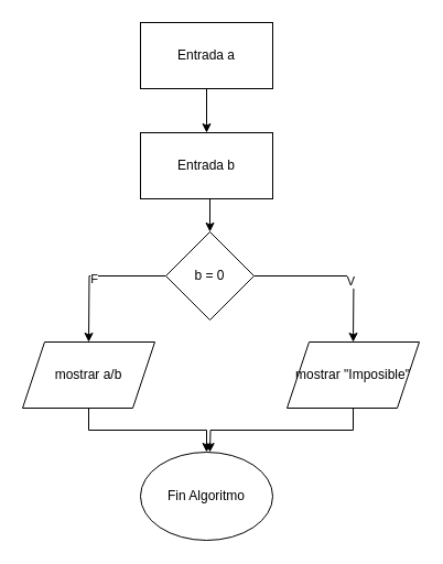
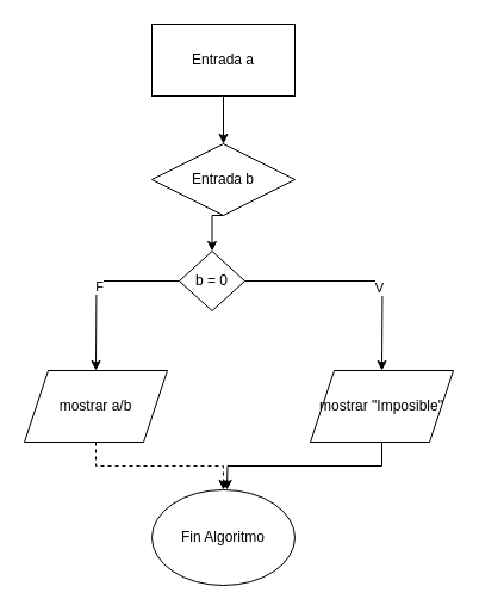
  <mxCell id="0" />
  <mxCell id="1" parent="0" />
  <mxCell id="2" style="edgeStyle=orthogonalEdgeStyle;rounded=0;orthogonalLoop=1;jettySize=auto;html=1;exitX=0.5;exitY=1;exitDx=0;exitDy=0;entryX=0.5;entryY=0;entryDx=0;entryDy=0;" edge="1" parent="1" source="3" target="10"><mxGeometry relative="1" as="geometry" /></mxCell>
- <mxCell id="3" value="Entrada b" style="rounded=0;whiteSpace=wrap;html=1;" vertex="1" parent="1"><mxGeometry x="127" y="120" width="120" height="60" as="geometry" /></mxCell>
+ <mxCell id="3" value="Entrada b" style="rhombus;whiteSpace=wrap;html=1;" vertex="1" parent="1"><mxGeometry x="127" y="120" width="120" height="60" as="geometry" /></mxCell>
  <mxCell id="4" style="edgeStyle=orthogonalEdgeStyle;rounded=0;orthogonalLoop=1;jettySize=auto;html=1;exitX=0.5;exitY=1;exitDx=0;exitDy=0;entryX=0.5;entryY=0;entryDx=0;entryDy=0;" edge="1" parent="1" source="5" target="3"><mxGeometry relative="1" as="geometry" /></mxCell>
  <mxCell id="5" value="Entrada a" style="rounded=0;whiteSpace=wrap;html=1;" vertex="1" parent="1"><mxGeometry x="127" y="20" width="120" height="60" as="geometry" /></mxCell>
  <mxCell id="6" style="edgeStyle=orthogonalEdgeStyle;rounded=0;orthogonalLoop=1;jettySize=auto;html=1;exitX=1;exitY=0.5;exitDx=0;exitDy=0;" edge="1" parent="1" source="10"><mxGeometry relative="1" as="geometry"><mxPoint x="320" y="310" as="targetPoint" /></mxGeometry></mxCell>
  <mxCell id="7" value="V" style="edgeLabel;html=1;align=center;verticalAlign=middle;resizable=0;points=[];" vertex="1" connectable="0" parent="6"><mxGeometry x="0.269" y="-3" relative="1" as="geometry"><mxPoint as="offset" /></mxGeometry></mxCell>
  <mxCell id="8" style="edgeStyle=orthogonalEdgeStyle;rounded=0;orthogonalLoop=1;jettySize=auto;html=1;exitX=0;exitY=0.5;exitDx=0;exitDy=0;" edge="1" parent="1" source="10"><mxGeometry relative="1" as="geometry"><mxPoint x="80" y="310" as="targetPoint" /></mxGeometry></mxCell>
  <mxCell id="9" value="F" style="edgeLabel;html=1;align=center;verticalAlign=middle;resizable=0;points=[];" vertex="1" connectable="0" parent="8"><mxGeometry x="0.022" y="2" relative="1" as="geometry"><mxPoint as="offset" /></mxGeometry></mxCell>
- <mxCell id="10" value="b = 0" style="rhombus;whiteSpace=wrap;html=1;" vertex="1" parent="1"><mxGeometry x="150" y="210" width="80" height="80" as="geometry" /></mxCell>
+ <mxCell id="10" value="b = 0" style="rhombus;whiteSpace=wrap;html=1;" vertex="1" parent="1"><mxGeometry x="150" y="210" width="55" height="50" as="geometry" /></mxCell>
  <mxCell id="11" style="edgeStyle=orthogonalEdgeStyle;rounded=0;orthogonalLoop=1;jettySize=auto;html=1;exitX=0.5;exitY=1;exitDx=0;exitDy=0;" edge="1" parent="1" source="12"><mxGeometry relative="1" as="geometry"><mxPoint x="190" y="410" as="targetPoint" /></mxGeometry></mxCell>
  <mxCell id="12" value="mostrar &quot;Imposible&quot;" style="shape=parallelogram;perimeter=parallelogramPerimeter;whiteSpace=wrap;html=1;fixedSize=1;" vertex="1" parent="1"><mxGeometry x="260" y="310" width="120" height="60" as="geometry" /></mxCell>
- <mxCell id="13" style="edgeStyle=orthogonalEdgeStyle;rounded=0;orthogonalLoop=1;jettySize=auto;html=1;exitX=0.5;exitY=1;exitDx=0;exitDy=0;entryX=0.5;entryY=0;entryDx=0;entryDy=0;" edge="1" parent="1" source="14" target="15"><mxGeometry relative="1" as="geometry" /></mxCell>
+ <mxCell id="13" style="edgeStyle=orthogonalEdgeStyle;rounded=0;orthogonalLoop=1;jettySize=auto;html=1;exitX=0.5;exitY=1;exitDx=0;exitDy=0;entryX=0.5;entryY=0;entryDx=0;entryDy=0;dashed=1;" edge="1" parent="1" source="14" target="15"><mxGeometry relative="1" as="geometry" /></mxCell>
  <mxCell id="14" value="mostrar a/b" style="shape=parallelogram;perimeter=parallelogramPerimeter;whiteSpace=wrap;html=1;fixedSize=1;" vertex="1" parent="1"><mxGeometry x="20" y="310" width="120" height="60" as="geometry" /></mxCell>
  <mxCell id="15" value="Fin Algoritmo" style="ellipse;whiteSpace=wrap;html=1;" vertex="1" parent="1"><mxGeometry x="127" y="410" width="120" height="80" as="geometry" /></mxCell>
